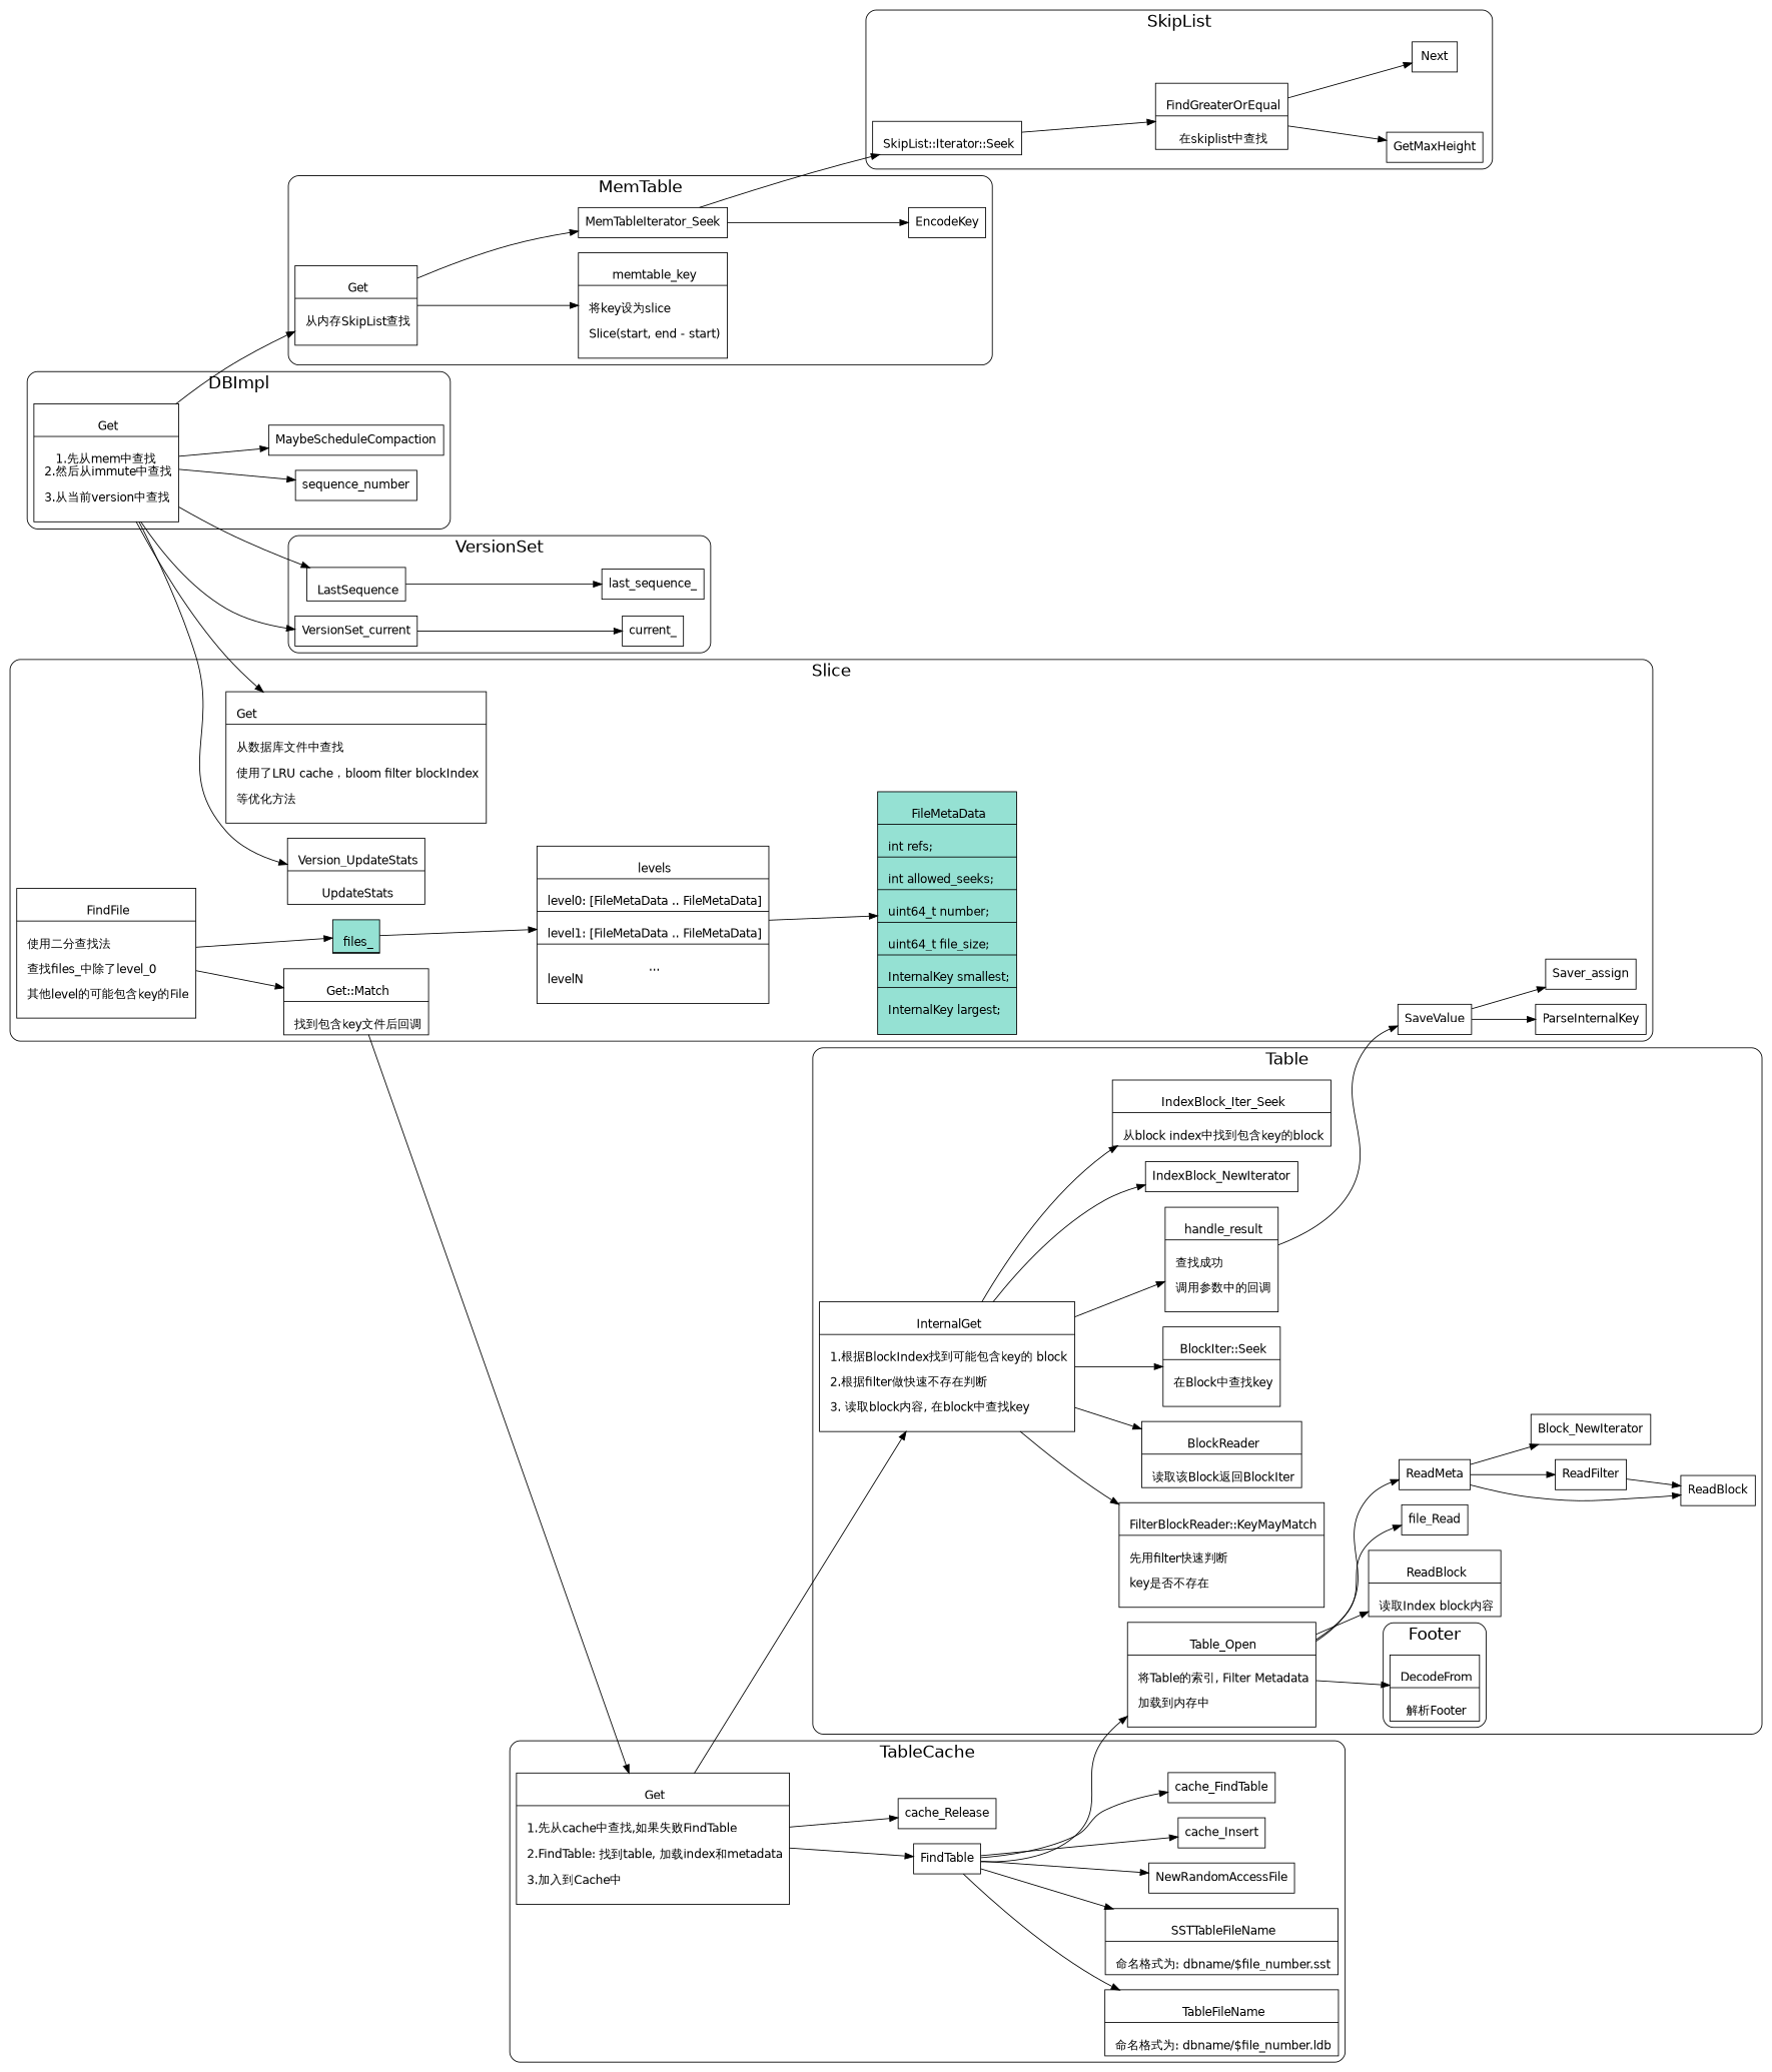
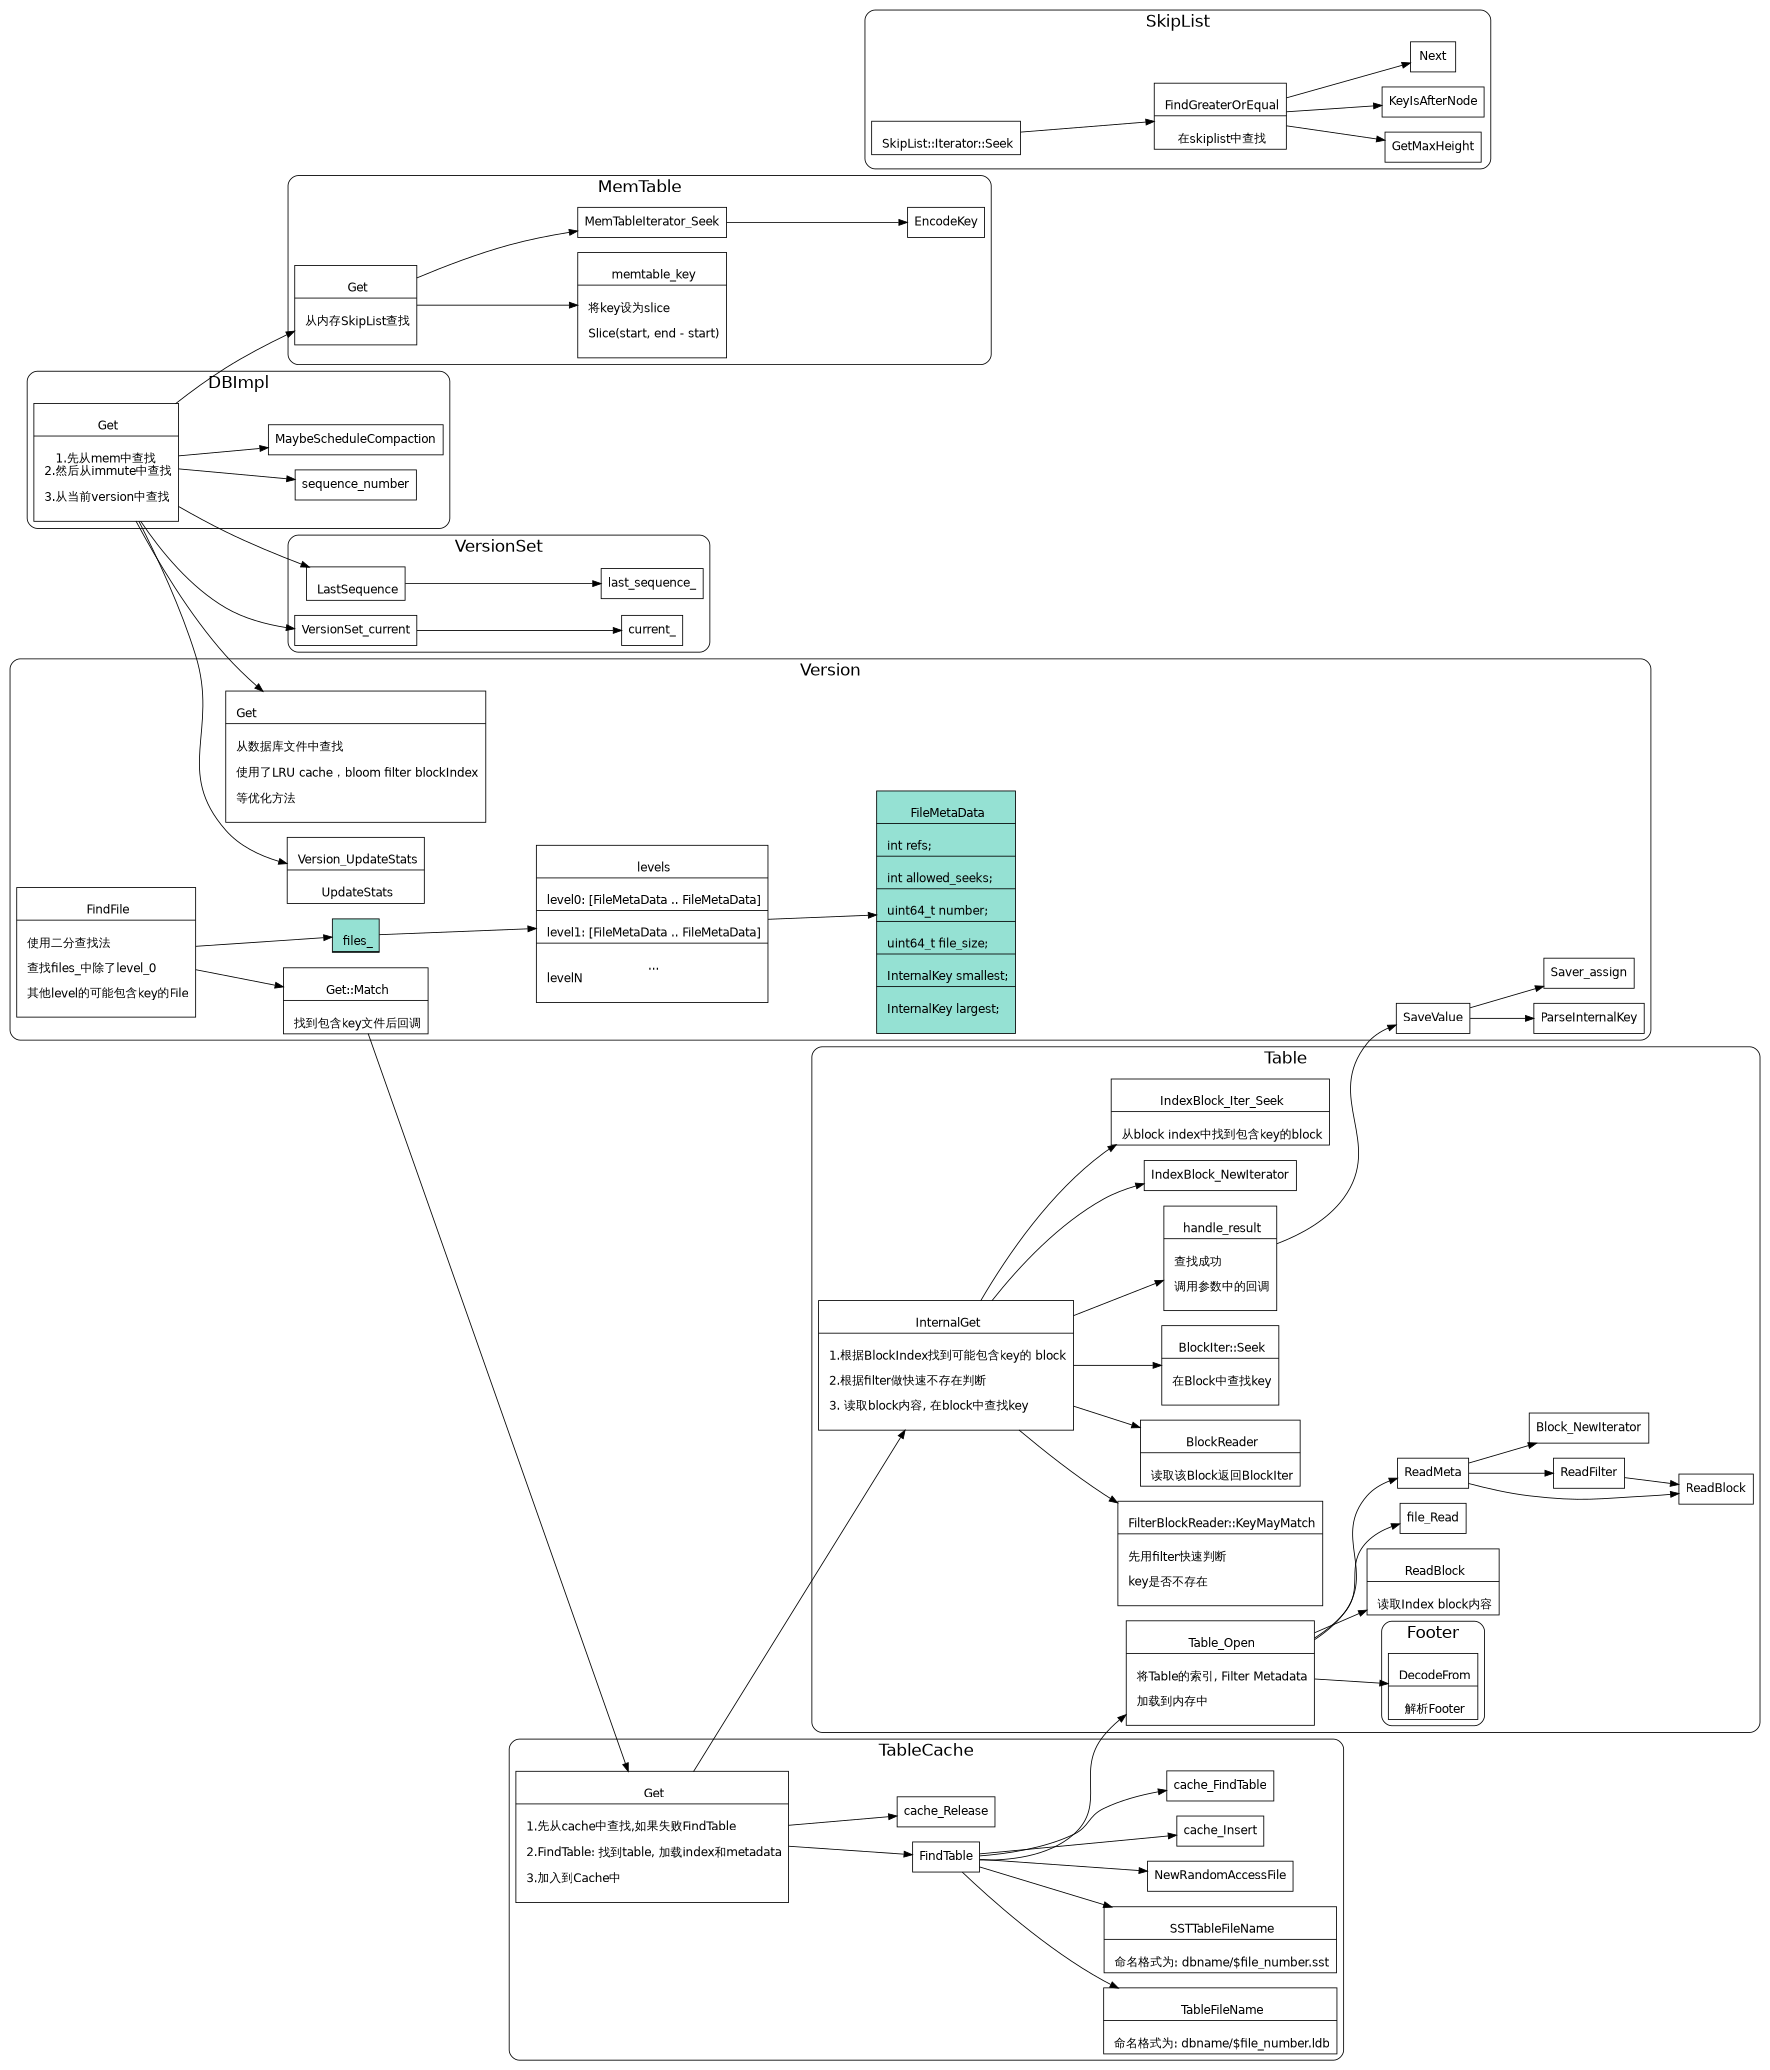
  digraph {
    fontname="DejaVu Sans"
    newrank=true
    rankdir=LR
    node [fontname="DejaVu Sans" shape=record]
    edge [fontname="DejaVu Sans"]
    n1 [label="{{\n        LastSequence\n      }}"]
    last_sequence_ [shape=box]
    VersionSet_current [shape=box]
    current_ [shape=box]
    n5 [label="{{\n          DecodeFrom|\n          解析Footer\n        }}"]
    n6 [label="{{\n        Table_Open|\n        将Table的索引, Filter Metadata\l \n        加载到内存中\l\n      }}"]
    n7 [label="{{\n        ReadBlock|\n        读取Index block内容\n      }}"]
    file_Read [shape=box]
    ReadMeta [shape=box]
    ReadBlock [shape=box]
    ReadFilter [shape=box]
    Block_NewIterator [shape=box]
    n13 [label="{{\n        IndexBlock_Iter_Seek|\n        从block index中找到包含key的block\n      }}"]
    n14 [label="{{\n        FilterBlockReader::KeyMayMatch|\n        先用filter快速判断\l \n        key是否不存在\l\n      }}"]
    n15 [label="{{\n        BlockReader|\n        读取该Block返回BlockIter\n      }}"]
    n16 [label="{{\n        BlockIter::Seek|\n        在Block中查找key\l\n      }}"]
    n17 [label="{{\n        handle_result|\n        查找成功\l \n        调用参数中的回调\l\n      }}"]
    n18 [label="{{\n        InternalGet|\n        1.根据BlockIndex找到可能包含key的 block\l \n        2.根据filter做快速不存在判断\l \n        3. 读取block内容, 在block中查找key\l\n      }}"]
    IndexBlock_NewIterator [shape=box]
    n20 [label="{{\n        SkipList::Iterator::Seek\n      }}"]
    n21 [label="{{\n        FindGreaterOrEqual|\n        在skiplist中查找\n      }}"]
    GetMaxHeight [shape=box]
+   KeyIsAfterNode [shape=box]
    Next [shape=box]
    n25 [label="{{\n        Get|\n        从内存SkipList查找\l\n      }}"]
    n26 [label="{{\n        memtable_key|\n        将key设为slice\l\n        Slice(start, end - start)\l\n      }}"]
    MemTableIterator_Seek [shape=box]
    EncodeKey [shape=box]
    n29 [label="{{\n        Get|\n        1.先从cache中查找,如果失败FindTable\l\n        2.FindTable: 找到table, 加载index和metadata\l\n        3.加入到Cache中\l\n      }}"]
    FindTable [shape=box]
    cache_Release [shape=box]
    n32 [label="{{\n        TableFileName|\n        命名格式为: dbname/$file_number.ldb\n      }}"]
    n33 [label="{{\n        SSTTableFileName|\n        命名格式为: dbname/$file_number.sst\n      }}"]
    NewRandomAccessFile [shape=box]
    cache_Insert [shape=box]
    n36 [label=cache_FindTable shape=box]
    SaveValue [shape=box]
    ParseInternalKey [shape=box]
    Saver_assign [shape=box]
    n40 [fillcolor="#95e1d3" label="{{\n        FileMetaData|\n        int refs;\l|\n        int allowed_seeks;\l|\n        uint64_t number;\l|\n        uint64_t file_size;\l|\n        InternalKey smallest;\l|\n        InternalKey largest;\l\n      }}" style=filled]
    n41 [fillcolor="#95e1d3" label="{{\n        files_|\n        <FileMetaData> std::Vector\<FileMetaData*\>\l files_[config::kNumLevels];\n      }}" style=filled]
    n42 [label="{{\n        levels|\n        level0: [FileMetaData .. FileMetaData]\l|\n        level1: [FileMetaData .. FileMetaData]\l|\n        ...\n        levelN\l\n      }}"]
    n43 [label="{{\n        FindFile|\n        使用二分查找法\l \n        查找files_中除了level_0\l \n        其他level的可能包含key的File\l\n      }}"]
    n44 [label="{{\n        Get::Match|\n        找到包含key文件后回调\n      }}"]
    n45 [label="{{\n        Get\l|\n        从数据库文件中查找\l\n        使用了LRU cache，bloom filter blockIndex\l\n        等优化方法\l\n      }}"]
    n46 [label="{{\n        Version_UpdateStats|\n        UpdateStats\n      }}"]
    n47 [label="{{\n        Get|\n        1.先从mem中查找 \n        2.然后从immute中查找\l\n        3.从当前version中查找\l\n      }}"]
    sequence_number [shape=box]
    MaybeScheduleCompaction [shape=box]
    subgraph cluster_1 {
      fontsize=20
      label=VersionSet
      style=rounded
      n1
      last_sequence_
      VersionSet_current
      current_
    }
    subgraph cluster_2 {
      fontsize=20
      label=Table
      style=rounded
      n6
      n7
      file_Read
      ReadMeta
      ReadBlock
      ReadFilter
      Block_NewIterator
      n13
      n14
      n15
      n16
      n17
      n18
      IndexBlock_NewIterator
      subgraph cluster_3 {
        fontsize=20
        label=Footer
        style=rounded
        n5
      }
    }
    subgraph cluster_4 {
      fontsize=20
      label=SkipList
      style=rounded
      n20
      n21
      GetMaxHeight
+     KeyIsAfterNode
      Next
    }
    subgraph cluster_5 {
      fontsize=20
      label=MemTable
      style=rounded
      n25
      n26
      MemTableIterator_Seek
      EncodeKey
    }
    subgraph cluster_6 {
      fontsize=20
      label=TableCache
      style=rounded
      n29
      FindTable
      cache_Release
      n32
      n33
      NewRandomAccessFile
      cache_Insert
      n36
    }
    subgraph cluster_7 {
      fontsize=20
-     label=Slice
+     label=Version
      style=rounded
      SaveValue
      ParseInternalKey
      Saver_assign
      n40
      n41
      n42
      n43
      n44
      n45
      n46
    }
    subgraph cluster_8 {
      fontsize=20
      label=DBImpl
      style=rounded
      n47
      sequence_number
      MaybeScheduleCompaction
    }
    n1 -> last_sequence_
    VersionSet_current -> current_
    n6 -> n5
    n6 -> n7
    n6 -> file_Read
    n6 -> ReadMeta
    ReadMeta -> ReadBlock
    ReadMeta -> ReadFilter
    ReadMeta -> Block_NewIterator
    ReadFilter -> ReadBlock
    n17 -> SaveValue
    n18 -> n13
    n18 -> n14
    n18 -> n15
    n18 -> n16
    n18 -> n17
    n18 -> IndexBlock_NewIterator
    n20 -> n21
    n21 -> GetMaxHeight
+   n21 -> KeyIsAfterNode
    n21 -> Next
    n25 -> n26
    n25 -> MemTableIterator_Seek
-   MemTableIterator_Seek -> n20
    MemTableIterator_Seek -> EncodeKey
    n29 -> n18
    n29 -> FindTable
    n29 -> cache_Release
    FindTable -> n6
    FindTable -> n32
    FindTable -> n33
    FindTable -> NewRandomAccessFile
    FindTable -> cache_Insert
    FindTable -> n36
    SaveValue -> ParseInternalKey
    SaveValue -> Saver_assign
    n41 -> n42
    n42 -> n40
    n43 -> n41
    n43 -> n44
    n44 -> n29
    n47 -> n1
    n47 -> VersionSet_current
    n47 -> n25
    n47 -> n45
    n47 -> n46
    n47 -> sequence_number
    n47 -> MaybeScheduleCompaction
  }
